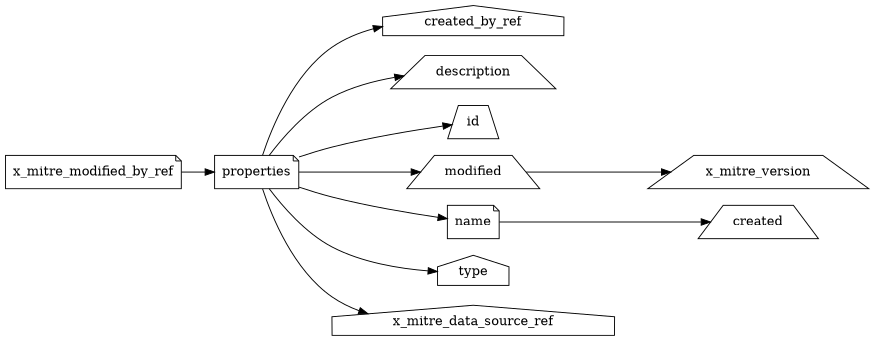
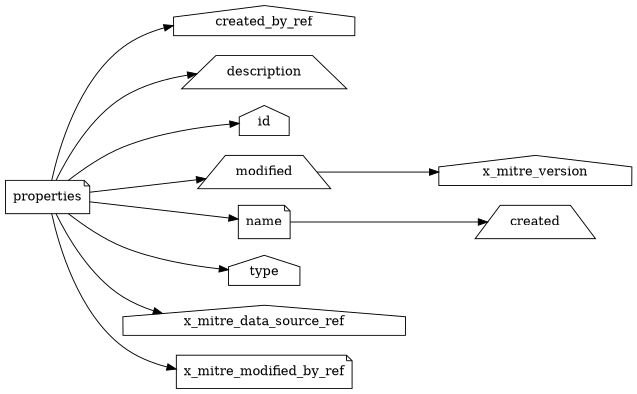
  digraph {
    rankdir=LR
    node [shape=trapezium]
    n1 [label=created]
    n2 [label=created_by_ref shape=house]
    n3 [label=description]
-   n4 [label=id]
+   n4 [label=id shape=house]
    n5 [label=modified]
-   n6 [label=x_mitre_version]
+   n6 [label=x_mitre_version shape=house]
    n7 [label=name shape=note]
    n8 [label=type shape=house]
    n9 [label=x_mitre_data_source_ref shape=house]
    n10 [label=x_mitre_modified_by_ref shape=note]
    properties [shape=note]
    n5 -> n6
    n7 -> n1
    properties -> n2
    properties -> n3
    properties -> n4
    properties -> n5
    properties -> n7
    properties -> n8
    properties -> n9
-   n10 -> properties
+   properties -> n10
  }
